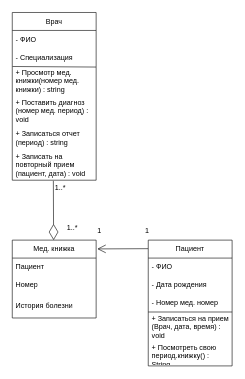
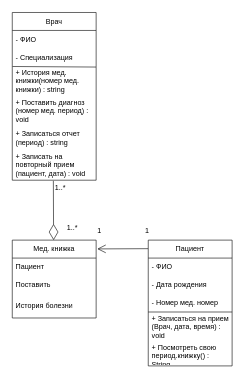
  <mxCell id="0" />
  <mxCell id="1" parent="0" />
  <mxCell id="2" value="Врач" style="swimlane;fontStyle=0;childLayout=stackLayout;horizontal=1;startSize=30;horizontalStack=0;resizeParent=1;resizeParentMax=0;resizeLast=0;collapsible=1;marginBottom=0;whiteSpace=wrap;html=1;" vertex="1" parent="1"><mxGeometry x="20" y="20" width="140" height="280" as="geometry" /></mxCell>
  <mxCell id="3" value="- ФИО" style="text;strokeColor=none;fillColor=none;align=left;verticalAlign=middle;spacingLeft=4;spacingRight=4;overflow=hidden;points=[[0,0.5],[1,0.5]];portConstraint=eastwest;rotatable=0;whiteSpace=wrap;html=1;" vertex="1" parent="2"><mxGeometry y="30" width="140" height="30" as="geometry" /></mxCell>
  <mxCell id="4" value="- Специализация" style="text;strokeColor=none;fillColor=none;align=left;verticalAlign=middle;spacingLeft=4;spacingRight=4;overflow=hidden;points=[[0,0.5],[1,0.5]];portConstraint=eastwest;rotatable=0;whiteSpace=wrap;html=1;" vertex="1" parent="2"><mxGeometry y="60" width="140" height="30" as="geometry" /></mxCell>
- <mxCell id="5" value="+ Просмотр мед. книжки(номер мед. книжки) : string" style="text;strokeColor=none;fillColor=none;align=left;verticalAlign=middle;spacingLeft=4;spacingRight=4;overflow=hidden;points=[[0,0.5],[1,0.5]];portConstraint=eastwest;rotatable=0;whiteSpace=wrap;html=1;" vertex="1" parent="2"><mxGeometry y="90" width="140" height="50" as="geometry" /></mxCell>
+ <mxCell id="5" value="+ История мед. книжки(номер мед. книжки) : string" style="text;strokeColor=none;fillColor=none;align=left;verticalAlign=middle;spacingLeft=4;spacingRight=4;overflow=hidden;points=[[0,0.5],[1,0.5]];portConstraint=eastwest;rotatable=0;whiteSpace=wrap;html=1;" vertex="1" parent="2"><mxGeometry y="90" width="140" height="50" as="geometry" /></mxCell>
  <mxCell id="6" value="+ Поставить диагноз (номер мед. период) : void" style="text;strokeColor=none;fillColor=none;align=left;verticalAlign=middle;spacingLeft=4;spacingRight=4;overflow=hidden;points=[[0,0.5],[1,0.5]];portConstraint=eastwest;rotatable=0;whiteSpace=wrap;html=1;" vertex="1" parent="2"><mxGeometry y="140" width="140" height="50" as="geometry" /></mxCell>
  <mxCell id="7" value="+ Записаться отчет (период) : string" style="text;strokeColor=none;fillColor=none;align=left;verticalAlign=middle;spacingLeft=4;spacingRight=4;overflow=hidden;points=[[0,0.5],[1,0.5]];portConstraint=eastwest;rotatable=0;whiteSpace=wrap;html=1;" vertex="1" parent="2"><mxGeometry y="190" width="140" height="40" as="geometry" /></mxCell>
  <mxCell id="8" value="+ Записать на повторный прием (пациент, дата) : void" style="text;strokeColor=none;fillColor=none;align=left;verticalAlign=middle;spacingLeft=4;spacingRight=4;overflow=hidden;points=[[0,0.5],[1,0.5]];portConstraint=eastwest;rotatable=0;whiteSpace=wrap;html=1;" vertex="1" parent="2"><mxGeometry y="230" width="140" height="50" as="geometry" /></mxCell>
  <mxCell id="9" value="" style="endArrow=none;html=1;rounded=0;exitX=0.003;exitY=0.003;exitDx=0;exitDy=0;exitPerimeter=0;entryX=0.998;entryY=0.022;entryDx=0;entryDy=0;entryPerimeter=0;" edge="1" parent="2" source="5" target="5"><mxGeometry width="50" height="50" relative="1" as="geometry"><mxPoint x="60" y="140" as="sourcePoint" /><mxPoint x="110" y="90" as="targetPoint" /></mxGeometry></mxCell>
  <mxCell id="10" value="Пациент" style="swimlane;fontStyle=0;childLayout=stackLayout;horizontal=1;startSize=30;horizontalStack=0;resizeParent=1;resizeParentMax=0;resizeLast=0;collapsible=1;marginBottom=0;whiteSpace=wrap;html=1;" vertex="1" parent="1"><mxGeometry x="247" y="400" width="140" height="210" as="geometry" /></mxCell>
  <mxCell id="11" value="- ФИО" style="text;strokeColor=none;fillColor=none;align=left;verticalAlign=middle;spacingLeft=4;spacingRight=4;overflow=hidden;points=[[0,0.5],[1,0.5]];portConstraint=eastwest;rotatable=0;whiteSpace=wrap;html=1;" vertex="1" parent="10"><mxGeometry y="30" width="140" height="30" as="geometry" /></mxCell>
  <mxCell id="12" value="- Дата рождения" style="text;strokeColor=none;fillColor=none;align=left;verticalAlign=middle;spacingLeft=4;spacingRight=4;overflow=hidden;points=[[0,0.5],[1,0.5]];portConstraint=eastwest;rotatable=0;whiteSpace=wrap;html=1;" vertex="1" parent="10"><mxGeometry y="60" width="140" height="30" as="geometry" /></mxCell>
  <mxCell id="13" value="- Номер мед. номер" style="text;strokeColor=none;fillColor=none;align=left;verticalAlign=middle;spacingLeft=4;spacingRight=4;overflow=hidden;points=[[0,0.5],[1,0.5]];portConstraint=eastwest;rotatable=0;whiteSpace=wrap;html=1;" vertex="1" parent="10"><mxGeometry y="90" width="140" height="30" as="geometry" /></mxCell>
  <mxCell id="14" value="" style="endArrow=none;html=1;rounded=0;exitX=-0.009;exitY=-0.028;exitDx=0;exitDy=0;exitPerimeter=0;entryX=0.991;entryY=0.972;entryDx=0;entryDy=0;entryPerimeter=0;" edge="1" parent="10"><mxGeometry width="50" height="50" relative="1" as="geometry"><mxPoint x="9.104e-15" y="120.0" as="sourcePoint" /><mxPoint x="140" y="120.0" as="targetPoint" /></mxGeometry></mxCell>
  <mxCell id="15" value="+ Записаться на прием (Врач, дата, время) : void" style="text;strokeColor=none;fillColor=none;align=left;verticalAlign=middle;spacingLeft=4;spacingRight=4;overflow=hidden;points=[[0,0.5],[1,0.5]];portConstraint=eastwest;rotatable=0;whiteSpace=wrap;html=1;" vertex="1" parent="10"><mxGeometry y="120" width="140" height="50" as="geometry" /></mxCell>
  <mxCell id="16" value="+ Посмотреть свою период.книжку() : String" style="text;strokeColor=none;fillColor=none;align=left;verticalAlign=middle;spacingLeft=4;spacingRight=4;overflow=hidden;points=[[0,0.5],[1,0.5]];portConstraint=eastwest;rotatable=0;whiteSpace=wrap;html=1;" vertex="1" parent="10"><mxGeometry y="170" width="140" height="40" as="geometry" /></mxCell>
  <mxCell id="17" value="Мед. книжка" style="swimlane;fontStyle=0;childLayout=stackLayout;horizontal=1;startSize=30;horizontalStack=0;resizeParent=1;resizeParentMax=0;resizeLast=0;collapsible=1;marginBottom=0;whiteSpace=wrap;html=1;" vertex="1" parent="1"><mxGeometry x="20" y="400" width="140" height="130" as="geometry" /></mxCell>
  <mxCell id="18" value="Пациент" style="text;strokeColor=none;fillColor=none;align=left;verticalAlign=middle;spacingLeft=4;spacingRight=4;overflow=hidden;points=[[0,0.5],[1,0.5]];portConstraint=eastwest;rotatable=0;whiteSpace=wrap;html=1;" vertex="1" parent="17"><mxGeometry y="30" width="140" height="30" as="geometry" /></mxCell>
- <mxCell id="19" value="Номер" style="text;strokeColor=none;fillColor=none;align=left;verticalAlign=middle;spacingLeft=4;spacingRight=4;overflow=hidden;points=[[0,0.5],[1,0.5]];portConstraint=eastwest;rotatable=0;whiteSpace=wrap;html=1;" vertex="1" parent="17"><mxGeometry y="60" width="140" height="30" as="geometry" /></mxCell>
+ <mxCell id="19" value="Поставить" style="text;strokeColor=none;fillColor=none;align=left;verticalAlign=middle;spacingLeft=4;spacingRight=4;overflow=hidden;points=[[0,0.5],[1,0.5]];portConstraint=eastwest;rotatable=0;whiteSpace=wrap;html=1;" vertex="1" parent="17"><mxGeometry y="60" width="140" height="30" as="geometry" /></mxCell>
  <mxCell id="20" value="История болезни" style="text;strokeColor=none;fillColor=none;align=left;verticalAlign=middle;spacingLeft=4;spacingRight=4;overflow=hidden;points=[[0,0.5],[1,0.5]];portConstraint=eastwest;rotatable=0;whiteSpace=wrap;html=1;" vertex="1" parent="17"><mxGeometry y="90" width="140" height="40" as="geometry" /></mxCell>
  <mxCell id="21" value="1" style="text;html=1;align=center;verticalAlign=middle;resizable=0;points=[];autosize=1;strokeColor=none;fillColor=none;" vertex="1" parent="1"><mxGeometry x="150" y="370" width="30" height="30" as="geometry" /></mxCell>
  <mxCell id="22" value="1" style="text;html=1;align=center;verticalAlign=middle;resizable=0;points=[];autosize=1;strokeColor=none;fillColor=none;" vertex="1" parent="1"><mxGeometry x="230" y="370" width="30" height="30" as="geometry" /></mxCell>
  <mxCell id="23" value="" style="endArrow=open;endFill=1;endSize=12;html=1;rounded=0;entryX=1.014;entryY=0.113;entryDx=0;entryDy=0;entryPerimeter=0;exitX=-0.002;exitY=0.068;exitDx=0;exitDy=0;exitPerimeter=0;" edge="1" parent="1" source="10" target="17"><mxGeometry width="160" relative="1" as="geometry"><mxPoint x="210" y="420" as="sourcePoint" /><mxPoint x="270" y="400" as="targetPoint" /></mxGeometry></mxCell>
  <mxCell id="24" value="" style="endArrow=diamondThin;endFill=0;endSize=24;html=1;rounded=0;exitX=0.49;exitY=1.022;exitDx=0;exitDy=0;exitPerimeter=0;" edge="1" parent="1" source="8"><mxGeometry width="160" relative="1" as="geometry"><mxPoint x="280" y="330" as="sourcePoint" /><mxPoint x="89" y="400" as="targetPoint" /></mxGeometry></mxCell>
  <mxCell id="25" value="1..*" style="text;html=1;align=center;verticalAlign=middle;resizable=0;points=[];autosize=1;strokeColor=none;fillColor=none;" vertex="1" parent="1"><mxGeometry x="80" y="298" width="40" height="30" as="geometry" /></mxCell>
  <mxCell id="26" value="1..*" style="text;html=1;align=center;verticalAlign=middle;resizable=0;points=[];autosize=1;strokeColor=none;fillColor=none;" vertex="1" parent="1"><mxGeometry x="100" y="365" width="40" height="30" as="geometry" /></mxCell>
